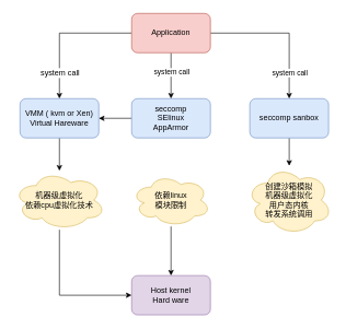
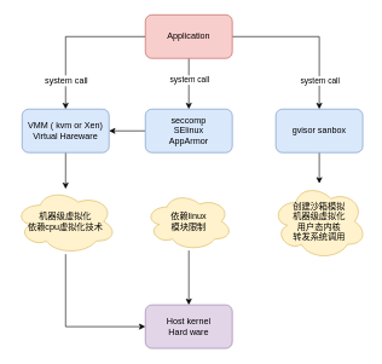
  <mxCell id="0" />
  <mxCell id="1" parent="0" />
  <mxCell id="2" value="" style="edgeStyle=orthogonalEdgeStyle;rounded=0;orthogonalLoop=1;jettySize=auto;html=1;" edge="1" parent="1" source="8" target="12"><mxGeometry relative="1" as="geometry" /></mxCell>
  <mxCell id="3" value="system call" style="edgeLabel;html=1;align=center;verticalAlign=middle;resizable=0;points=[];" vertex="1" connectable="0" parent="2"><mxGeometry x="-0.171" relative="1" as="geometry"><mxPoint as="offset" /></mxGeometry></mxCell>
  <mxCell id="4" style="edgeStyle=orthogonalEdgeStyle;rounded=0;orthogonalLoop=1;jettySize=auto;html=1;" edge="1" parent="1" source="8" target="10"><mxGeometry relative="1" as="geometry" /></mxCell>
  <mxCell id="5" value="&lt;font style=&quot;font-size: 12px;&quot;&gt;system call&lt;/font&gt;" style="edgeLabel;html=1;align=center;verticalAlign=middle;resizable=0;points=[];" vertex="1" connectable="0" parent="4"><mxGeometry x="0.438" relative="1" as="geometry"><mxPoint y="19" as="offset" /></mxGeometry></mxCell>
  <mxCell id="6" style="edgeStyle=orthogonalEdgeStyle;rounded=0;orthogonalLoop=1;jettySize=auto;html=1;entryX=0.5;entryY=0;entryDx=0;entryDy=0;" edge="1" parent="1" source="8" target="14"><mxGeometry relative="1" as="geometry" /></mxCell>
  <mxCell id="7" value="system call" style="edgeLabel;html=1;align=center;verticalAlign=middle;resizable=0;points=[];" vertex="1" connectable="0" parent="6"><mxGeometry x="0.564" y="-2" relative="1" as="geometry"><mxPoint x="2" y="8" as="offset" /></mxGeometry></mxCell>
  <mxCell id="8" value="Application" style="rounded=1;whiteSpace=wrap;html=1;fillColor=#f8cecc;strokeColor=#b85450;" vertex="1" parent="1"><mxGeometry x="200" y="20" width="120" height="60" as="geometry" /></mxCell>
  <mxCell id="9" value="" style="edgeStyle=orthogonalEdgeStyle;rounded=0;orthogonalLoop=1;jettySize=auto;html=1;" edge="1" parent="1" source="10" target="16"><mxGeometry relative="1" as="geometry" /></mxCell>
  <mxCell id="10" value="VMM ( kvm or Xen)&lt;br&gt;Virtual Hareware" style="rounded=1;whiteSpace=wrap;html=1;fillColor=#dae8fc;strokeColor=#6c8ebf;" vertex="1" parent="1"><mxGeometry x="30" y="150" width="120" height="60" as="geometry" /></mxCell>
  <mxCell id="11" value="" style="edgeStyle=orthogonalEdgeStyle;rounded=0;orthogonalLoop=1;jettySize=auto;html=1;" edge="1" parent="1" source="12" target="10"><mxGeometry relative="1" as="geometry" /></mxCell>
  <mxCell id="12" value="seccomp&lt;br&gt;SElinux&lt;br&gt;AppArmor" style="rounded=1;whiteSpace=wrap;html=1;fillColor=#dae8fc;strokeColor=#6c8ebf;" vertex="1" parent="1"><mxGeometry x="200" y="150" width="120" height="60" as="geometry" /></mxCell>
  <mxCell id="13" value="" style="edgeStyle=orthogonalEdgeStyle;rounded=0;orthogonalLoop=1;jettySize=auto;html=1;" edge="1" parent="1" source="14" target="19"><mxGeometry relative="1" as="geometry" /></mxCell>
- <mxCell id="14" value="seccomp sanbox" style="rounded=1;whiteSpace=wrap;html=1;fillColor=#dae8fc;strokeColor=#6c8ebf;" vertex="1" parent="1"><mxGeometry x="380" y="150" width="120" height="60" as="geometry" /></mxCell>
+ <mxCell id="14" value="gvisor sanbox" style="rounded=1;whiteSpace=wrap;html=1;fillColor=#dae8fc;strokeColor=#6c8ebf;" vertex="1" parent="1"><mxGeometry x="380" y="150" width="120" height="60" as="geometry" /></mxCell>
  <mxCell id="15" style="edgeStyle=orthogonalEdgeStyle;rounded=0;orthogonalLoop=1;jettySize=auto;html=1;entryX=0;entryY=0.5;entryDx=0;entryDy=0;" edge="1" parent="1" source="16" target="20"><mxGeometry relative="1" as="geometry"><Array as="points"><mxPoint x="90" y="450" /></Array></mxGeometry></mxCell>
  <mxCell id="16" value="机器级虚拟化&lt;br&gt;依赖cpu虚拟化技术" style="ellipse;shape=cloud;whiteSpace=wrap;html=1;fillColor=#fff2cc;strokeColor=#d6b656;" vertex="1" parent="1"><mxGeometry x="20" y="260" width="140" height="90" as="geometry" /></mxCell>
  <mxCell id="17" value="" style="edgeStyle=orthogonalEdgeStyle;rounded=0;orthogonalLoop=1;jettySize=auto;html=1;" edge="1" parent="1" source="18" target="20"><mxGeometry relative="1" as="geometry" /></mxCell>
  <mxCell id="18" value="依赖linux&lt;br&gt;模块限制" style="ellipse;shape=cloud;whiteSpace=wrap;html=1;fillColor=#fff2cc;strokeColor=#d6b656;" vertex="1" parent="1"><mxGeometry x="200" y="265" width="120" height="80" as="geometry" /></mxCell>
  <mxCell id="19" value="创建沙箱模拟&lt;br&gt;机器级虚拟化&lt;br&gt;用户态内核&lt;br&gt;转发系统调用" style="ellipse;shape=cloud;whiteSpace=wrap;html=1;fillColor=#fff2cc;strokeColor=#d6b656;" vertex="1" parent="1"><mxGeometry x="375" y="252.5" width="130" height="105" as="geometry" /></mxCell>
  <mxCell id="20" value="Host kernel&lt;br&gt;Hard ware" style="rounded=1;whiteSpace=wrap;html=1;fillColor=#e1d5e7;strokeColor=#9673a6;" vertex="1" parent="1"><mxGeometry x="200" y="420" width="120" height="60" as="geometry" /></mxCell>
